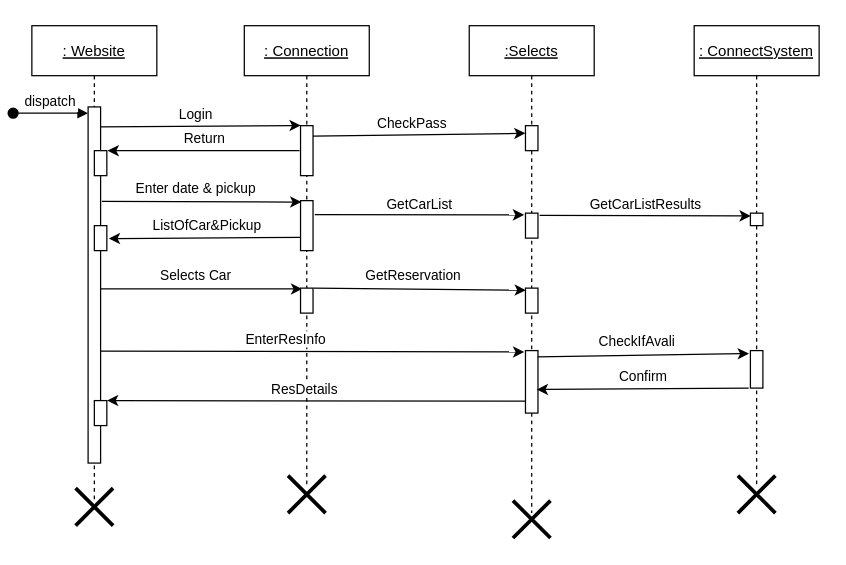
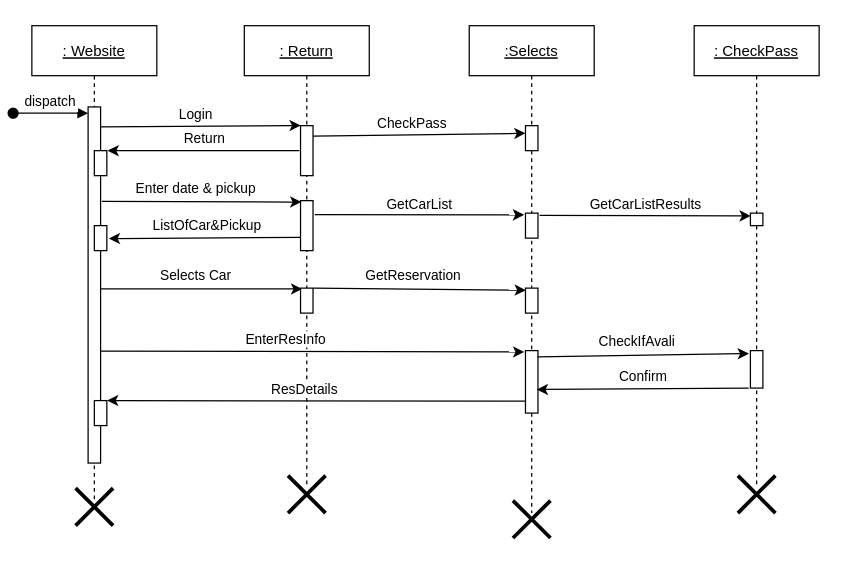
  <mxCell id="0" />
  <mxCell id="1" parent="0" />
  <mxCell id="2" value=": Website" style="shape=umlLifeline;perimeter=lifelinePerimeter;container=1;collapsible=0;recursiveResize=0;rounded=0;shadow=0;strokeWidth=1;fontStyle=4" parent="1" vertex="1"><mxGeometry x="20" y="20" width="100" height="380" as="geometry" /></mxCell>
  <mxCell id="3" value="" style="points=[];perimeter=orthogonalPerimeter;rounded=0;shadow=0;strokeWidth=1;" parent="2" vertex="1"><mxGeometry x="45" y="65" width="10" height="285" as="geometry" /></mxCell>
  <mxCell id="4" value="dispatch" style="verticalAlign=bottom;startArrow=oval;endArrow=block;startSize=8;shadow=0;strokeWidth=1;" parent="2" target="3" edge="1"><mxGeometry relative="1" as="geometry"><mxPoint x="-15" y="70" as="sourcePoint" /></mxGeometry></mxCell>
  <mxCell id="5" value="" style="points=[];perimeter=orthogonalPerimeter;rounded=0;shadow=0;strokeWidth=1;" parent="2" vertex="1"><mxGeometry x="50" y="100" width="10" height="20" as="geometry" /></mxCell>
  <mxCell id="6" value="" style="points=[];perimeter=orthogonalPerimeter;rounded=0;shadow=0;strokeWidth=1;" parent="2" vertex="1"><mxGeometry x="50" y="160" width="10" height="20" as="geometry" /></mxCell>
  <mxCell id="7" value="" style="endArrow=classic;html=1;rounded=0;entryX=0.133;entryY=0.033;entryDx=0;entryDy=0;entryPerimeter=0;exitX=0.993;exitY=0.404;exitDx=0;exitDy=0;exitPerimeter=0;" parent="2" target="16" edge="1"><mxGeometry width="50" height="50" relative="1" as="geometry"><mxPoint x="55.0" y="210.64" as="sourcePoint" /><mxPoint x="215.74" y="210" as="targetPoint" /></mxGeometry></mxCell>
  <mxCell id="8" value="Selects Car" style="edgeLabel;html=1;align=center;verticalAlign=middle;resizable=0;points=[];" parent="7" vertex="1" connectable="0"><mxGeometry x="-0.196" relative="1" as="geometry"><mxPoint x="11" y="-11" as="offset" /></mxGeometry></mxCell>
  <mxCell id="9" value="" style="points=[];perimeter=orthogonalPerimeter;rounded=0;shadow=0;strokeWidth=1;" parent="2" vertex="1"><mxGeometry x="50" y="300" width="10" height="20" as="geometry" /></mxCell>
- <mxCell id="10" value=": ConnectSystem" style="shape=umlLifeline;perimeter=lifelinePerimeter;container=1;collapsible=0;recursiveResize=0;rounded=0;shadow=0;strokeWidth=1;fontStyle=4" parent="1" vertex="1"><mxGeometry x="550" y="20" width="100" height="370" as="geometry" /></mxCell>
+ <mxCell id="10" value=": CheckPass" style="shape=umlLifeline;perimeter=lifelinePerimeter;container=1;collapsible=0;recursiveResize=0;rounded=0;shadow=0;strokeWidth=1;fontStyle=4" parent="1" vertex="1"><mxGeometry x="550" y="20" width="100" height="370" as="geometry" /></mxCell>
  <mxCell id="11" value="" style="points=[];perimeter=orthogonalPerimeter;rounded=0;shadow=0;strokeWidth=1;" parent="10" vertex="1"><mxGeometry x="45" y="150" width="10" height="10" as="geometry" /></mxCell>
  <mxCell id="12" value="" style="points=[];perimeter=orthogonalPerimeter;rounded=0;shadow=0;strokeWidth=1;" parent="10" vertex="1"><mxGeometry x="45" y="260" width="10" height="30" as="geometry" /></mxCell>
- <mxCell id="13" value=": Connection" style="shape=umlLifeline;perimeter=lifelinePerimeter;container=1;collapsible=0;recursiveResize=0;rounded=0;shadow=0;strokeWidth=1;fontStyle=4" parent="1" vertex="1"><mxGeometry x="190" y="20" width="100" height="370" as="geometry" /></mxCell>
+ <mxCell id="13" value=": Return" style="shape=umlLifeline;perimeter=lifelinePerimeter;container=1;collapsible=0;recursiveResize=0;rounded=0;shadow=0;strokeWidth=1;fontStyle=4" parent="1" vertex="1"><mxGeometry x="190" y="20" width="100" height="370" as="geometry" /></mxCell>
  <mxCell id="14" value="" style="points=[];perimeter=orthogonalPerimeter;rounded=0;shadow=0;strokeWidth=1;" parent="13" vertex="1"><mxGeometry x="45" y="80" width="10" height="40" as="geometry" /></mxCell>
  <mxCell id="15" value="" style="points=[];perimeter=orthogonalPerimeter;rounded=0;shadow=0;strokeWidth=1;" parent="13" vertex="1"><mxGeometry x="45" y="140" width="10" height="40" as="geometry" /></mxCell>
  <mxCell id="16" value="" style="points=[];perimeter=orthogonalPerimeter;rounded=0;shadow=0;strokeWidth=1;" parent="13" vertex="1"><mxGeometry x="45" y="210" width="10" height="20" as="geometry" /></mxCell>
  <mxCell id="17" value=":Selects" style="shape=umlLifeline;perimeter=lifelinePerimeter;container=1;collapsible=0;recursiveResize=0;rounded=0;shadow=0;strokeWidth=1;fontStyle=4" parent="1" vertex="1"><mxGeometry x="370" y="20" width="100" height="390" as="geometry" /></mxCell>
  <mxCell id="18" value="" style="points=[];perimeter=orthogonalPerimeter;rounded=0;shadow=0;strokeWidth=1;" parent="17" vertex="1"><mxGeometry x="45" y="80" width="10" height="20" as="geometry" /></mxCell>
  <mxCell id="19" value="" style="points=[];perimeter=orthogonalPerimeter;rounded=0;shadow=0;strokeWidth=1;" parent="17" vertex="1"><mxGeometry x="45" y="150" width="10" height="20" as="geometry" /></mxCell>
  <mxCell id="20" value="" style="points=[];perimeter=orthogonalPerimeter;rounded=0;shadow=0;strokeWidth=1;" parent="17" vertex="1"><mxGeometry x="45" y="210" width="10" height="20" as="geometry" /></mxCell>
  <mxCell id="21" value="" style="points=[];perimeter=orthogonalPerimeter;rounded=0;shadow=0;strokeWidth=1;" parent="17" vertex="1"><mxGeometry x="45" y="260" width="10" height="50" as="geometry" /></mxCell>
  <mxCell id="22" value="" style="endArrow=classic;html=1;rounded=0;exitX=1.005;exitY=0.056;exitDx=0;exitDy=0;exitPerimeter=0;entryX=0.017;entryY=-0.003;entryDx=0;entryDy=0;entryPerimeter=0;" parent="1" source="3" target="14" edge="1"><mxGeometry width="50" height="50" relative="1" as="geometry"><mxPoint x="320" y="180" as="sourcePoint" /><mxPoint x="370" y="130" as="targetPoint" /></mxGeometry></mxCell>
  <mxCell id="23" value="Login" style="edgeLabel;html=1;align=center;verticalAlign=middle;resizable=0;points=[];" parent="22" vertex="1" connectable="0"><mxGeometry x="-0.189" y="1" relative="1" as="geometry"><mxPoint x="10" y="-9" as="offset" /></mxGeometry></mxCell>
  <mxCell id="24" value="" style="endArrow=classic;html=1;rounded=0;exitX=1;exitY=0.21;exitDx=0;exitDy=0;exitPerimeter=0;entryX=0;entryY=0.305;entryDx=0;entryDy=0;entryPerimeter=0;" parent="1" source="14" target="18" edge="1"><mxGeometry width="50" height="50" relative="1" as="geometry"><mxPoint x="245" y="110" as="sourcePoint" /><mxPoint x="390" y="110" as="targetPoint" /><Array as="points" /></mxGeometry></mxCell>
  <mxCell id="25" value="CheckPass" style="edgeLabel;html=1;align=center;verticalAlign=middle;resizable=0;points=[];" parent="24" vertex="1" connectable="0"><mxGeometry x="-0.189" y="1" relative="1" as="geometry"><mxPoint x="10" y="-9" as="offset" /></mxGeometry></mxCell>
  <mxCell id="26" value="" style="endArrow=classic;html=1;rounded=0;entryX=1.06;entryY=0;entryDx=0;entryDy=0;entryPerimeter=0;exitX=-0.077;exitY=0.498;exitDx=0;exitDy=0;exitPerimeter=0;" parent="1" source="14" target="5" edge="1"><mxGeometry width="50" height="50" relative="1" as="geometry"><mxPoint x="230" y="120" as="sourcePoint" /><mxPoint x="140" y="140" as="targetPoint" /></mxGeometry></mxCell>
  <mxCell id="27" value="Return" style="edgeLabel;html=1;align=center;verticalAlign=middle;resizable=0;points=[];" parent="26" vertex="1" connectable="0"><mxGeometry x="0.114" relative="1" as="geometry"><mxPoint x="9" y="-10" as="offset" /></mxGeometry></mxCell>
  <mxCell id="28" value="" style="endArrow=classic;html=1;rounded=0;entryX=0.067;entryY=0.028;entryDx=0;entryDy=0;entryPerimeter=0;exitX=1.098;exitY=0.265;exitDx=0;exitDy=0;exitPerimeter=0;" parent="1" source="3" target="15" edge="1"><mxGeometry width="50" height="50" relative="1" as="geometry"><mxPoint x="80" y="160" as="sourcePoint" /><mxPoint x="230.6" y="160" as="targetPoint" /></mxGeometry></mxCell>
  <mxCell id="29" value="Enter date &amp;amp; pickup" style="edgeLabel;html=1;align=center;verticalAlign=middle;resizable=0;points=[];" parent="28" vertex="1" connectable="0"><mxGeometry x="-0.196" relative="1" as="geometry"><mxPoint x="11" y="-11" as="offset" /></mxGeometry></mxCell>
  <mxCell id="30" value="" style="endArrow=classic;html=1;rounded=0;exitX=0;exitY=0.736;exitDx=0;exitDy=0;exitPerimeter=0;entryX=1.157;entryY=0.519;entryDx=0;entryDy=0;entryPerimeter=0;" parent="1" source="15" target="6" edge="1"><mxGeometry width="50" height="50" relative="1" as="geometry"><mxPoint x="223.63" y="190" as="sourcePoint" /><mxPoint x="90" y="189" as="targetPoint" /></mxGeometry></mxCell>
  <mxCell id="31" value="ListOfCar&amp;amp;Pickup" style="edgeLabel;html=1;align=center;verticalAlign=middle;resizable=0;points=[];" parent="30" vertex="1" connectable="0"><mxGeometry x="0.114" relative="1" as="geometry"><mxPoint x="9" y="-10" as="offset" /></mxGeometry></mxCell>
  <mxCell id="32" value="" style="endArrow=classic;html=1;rounded=0;entryX=-0.111;entryY=0.069;entryDx=0;entryDy=0;entryPerimeter=0;exitX=1.139;exitY=0.278;exitDx=0;exitDy=0;exitPerimeter=0;" parent="1" source="15" target="19" edge="1"><mxGeometry width="50" height="50" relative="1" as="geometry"><mxPoint x="434.26" y="175.32" as="sourcePoint" /><mxPoint x="595" y="174.68" as="targetPoint" /></mxGeometry></mxCell>
  <mxCell id="33" value="GetCarList" style="edgeLabel;html=1;align=center;verticalAlign=middle;resizable=0;points=[];" parent="32" vertex="1" connectable="0"><mxGeometry x="-0.189" y="1" relative="1" as="geometry"><mxPoint x="15" y="-8" as="offset" /></mxGeometry></mxCell>
  <mxCell id="34" value="" style="endArrow=classic;html=1;rounded=0;exitX=1.133;exitY=0.09;exitDx=0;exitDy=0;exitPerimeter=0;entryX=0.028;entryY=0.222;entryDx=0;entryDy=0;entryPerimeter=0;" parent="1" source="19" target="11" edge="1"><mxGeometry width="50" height="50" relative="1" as="geometry"><mxPoint x="420" y="170" as="sourcePoint" /><mxPoint x="587.5" y="170.26" as="targetPoint" /></mxGeometry></mxCell>
  <mxCell id="35" value="GetCarListResults" style="edgeLabel;html=1;align=center;verticalAlign=middle;resizable=0;points=[];" parent="34" vertex="1" connectable="0"><mxGeometry x="-0.189" y="1" relative="1" as="geometry"><mxPoint x="15" y="-8" as="offset" /></mxGeometry></mxCell>
  <mxCell id="36" value="" style="endArrow=classic;html=1;rounded=0;entryX=0.033;entryY=0.083;entryDx=0;entryDy=0;entryPerimeter=0;exitX=1.033;exitY=0;exitDx=0;exitDy=0;exitPerimeter=0;" parent="1" source="16" target="20" edge="1"><mxGeometry width="50" height="50" relative="1" as="geometry"><mxPoint x="245" y="230.64" as="sourcePoint" /><mxPoint x="405.74" y="230" as="targetPoint" /></mxGeometry></mxCell>
  <mxCell id="37" value="GetReservation" style="edgeLabel;html=1;align=center;verticalAlign=middle;resizable=0;points=[];" parent="36" vertex="1" connectable="0"><mxGeometry x="-0.196" relative="1" as="geometry"><mxPoint x="11" y="-11" as="offset" /></mxGeometry></mxCell>
  <mxCell id="38" value="" style="endArrow=classic;html=1;rounded=0;exitX=0.959;exitY=0.686;exitDx=0;exitDy=0;exitPerimeter=0;entryX=-0.1;entryY=0.021;entryDx=0;entryDy=0;entryPerimeter=0;" parent="1" source="3" target="21" edge="1"><mxGeometry width="50" height="50" relative="1" as="geometry"><mxPoint x="75" y="291.08" as="sourcePoint" /><mxPoint x="350" y="290" as="targetPoint" /></mxGeometry></mxCell>
  <mxCell id="39" value="EnterResInfo" style="edgeLabel;html=1;align=center;verticalAlign=middle;resizable=0;points=[];" parent="38" vertex="1" connectable="0"><mxGeometry x="-0.189" y="1" relative="1" as="geometry"><mxPoint x="10" y="-9" as="offset" /></mxGeometry></mxCell>
  <mxCell id="40" value="" style="endArrow=classic;html=1;rounded=0;exitX=0.978;exitY=0.099;exitDx=0;exitDy=0;exitPerimeter=0;entryX=-0.12;entryY=0.08;entryDx=0;entryDy=0;entryPerimeter=0;" parent="1" source="21" target="12" edge="1"><mxGeometry width="50" height="50" relative="1" as="geometry"><mxPoint x="430" y="290" as="sourcePoint" /><mxPoint x="570" y="286" as="targetPoint" /></mxGeometry></mxCell>
  <mxCell id="41" value="CheckIfAvali" style="edgeLabel;html=1;align=center;verticalAlign=middle;resizable=0;points=[];" parent="40" vertex="1" connectable="0"><mxGeometry x="-0.196" relative="1" as="geometry"><mxPoint x="11" y="-11" as="offset" /></mxGeometry></mxCell>
  <mxCell id="42" value="" style="endArrow=classic;html=1;rounded=0;entryX=0.905;entryY=0.623;entryDx=0;entryDy=0;entryPerimeter=0;exitX=-0.077;exitY=0.498;exitDx=0;exitDy=0;exitPerimeter=0;" parent="1" target="21" edge="1"><mxGeometry width="50" height="50" relative="1" as="geometry"><mxPoint x="593.63" y="310" as="sourcePoint" /><mxPoint x="440" y="310.08" as="targetPoint" /></mxGeometry></mxCell>
  <mxCell id="43" value="Confirm" style="edgeLabel;html=1;align=center;verticalAlign=middle;resizable=0;points=[];" parent="42" vertex="1" connectable="0"><mxGeometry x="0.114" relative="1" as="geometry"><mxPoint x="9" y="-10" as="offset" /></mxGeometry></mxCell>
  <mxCell id="44" value="" style="endArrow=classic;html=1;rounded=0;exitX=0.027;exitY=0.809;exitDx=0;exitDy=0;exitPerimeter=0;entryX=1.015;entryY=-0.002;entryDx=0;entryDy=0;entryPerimeter=0;" parent="1" source="21" target="9" edge="1"><mxGeometry width="50" height="50" relative="1" as="geometry"><mxPoint x="409.58" y="320" as="sourcePoint" /><mxPoint x="130" y="321" as="targetPoint" /></mxGeometry></mxCell>
  <mxCell id="45" value="ResDetails" style="edgeLabel;html=1;align=center;verticalAlign=middle;resizable=0;points=[];" parent="44" vertex="1" connectable="0"><mxGeometry x="0.114" relative="1" as="geometry"><mxPoint x="9" y="-10" as="offset" /></mxGeometry></mxCell>
  <mxCell id="46" value="" style="shape=umlDestroy;whiteSpace=wrap;html=1;strokeWidth=3;strokeColor=default;" vertex="1" parent="1"><mxGeometry x="55" y="390" width="30" height="30" as="geometry" /></mxCell>
  <mxCell id="47" value="" style="shape=umlDestroy;whiteSpace=wrap;html=1;strokeWidth=3;strokeColor=default;" vertex="1" parent="1"><mxGeometry x="225" y="380" width="30" height="30" as="geometry" /></mxCell>
  <mxCell id="48" value="" style="shape=umlDestroy;whiteSpace=wrap;html=1;strokeWidth=3;strokeColor=default;" vertex="1" parent="1"><mxGeometry x="405" y="400" width="30" height="30" as="geometry" /></mxCell>
  <mxCell id="49" value="" style="shape=umlDestroy;whiteSpace=wrap;html=1;strokeWidth=3;strokeColor=default;" vertex="1" parent="1"><mxGeometry x="585" y="380" width="30" height="30" as="geometry" /></mxCell>
